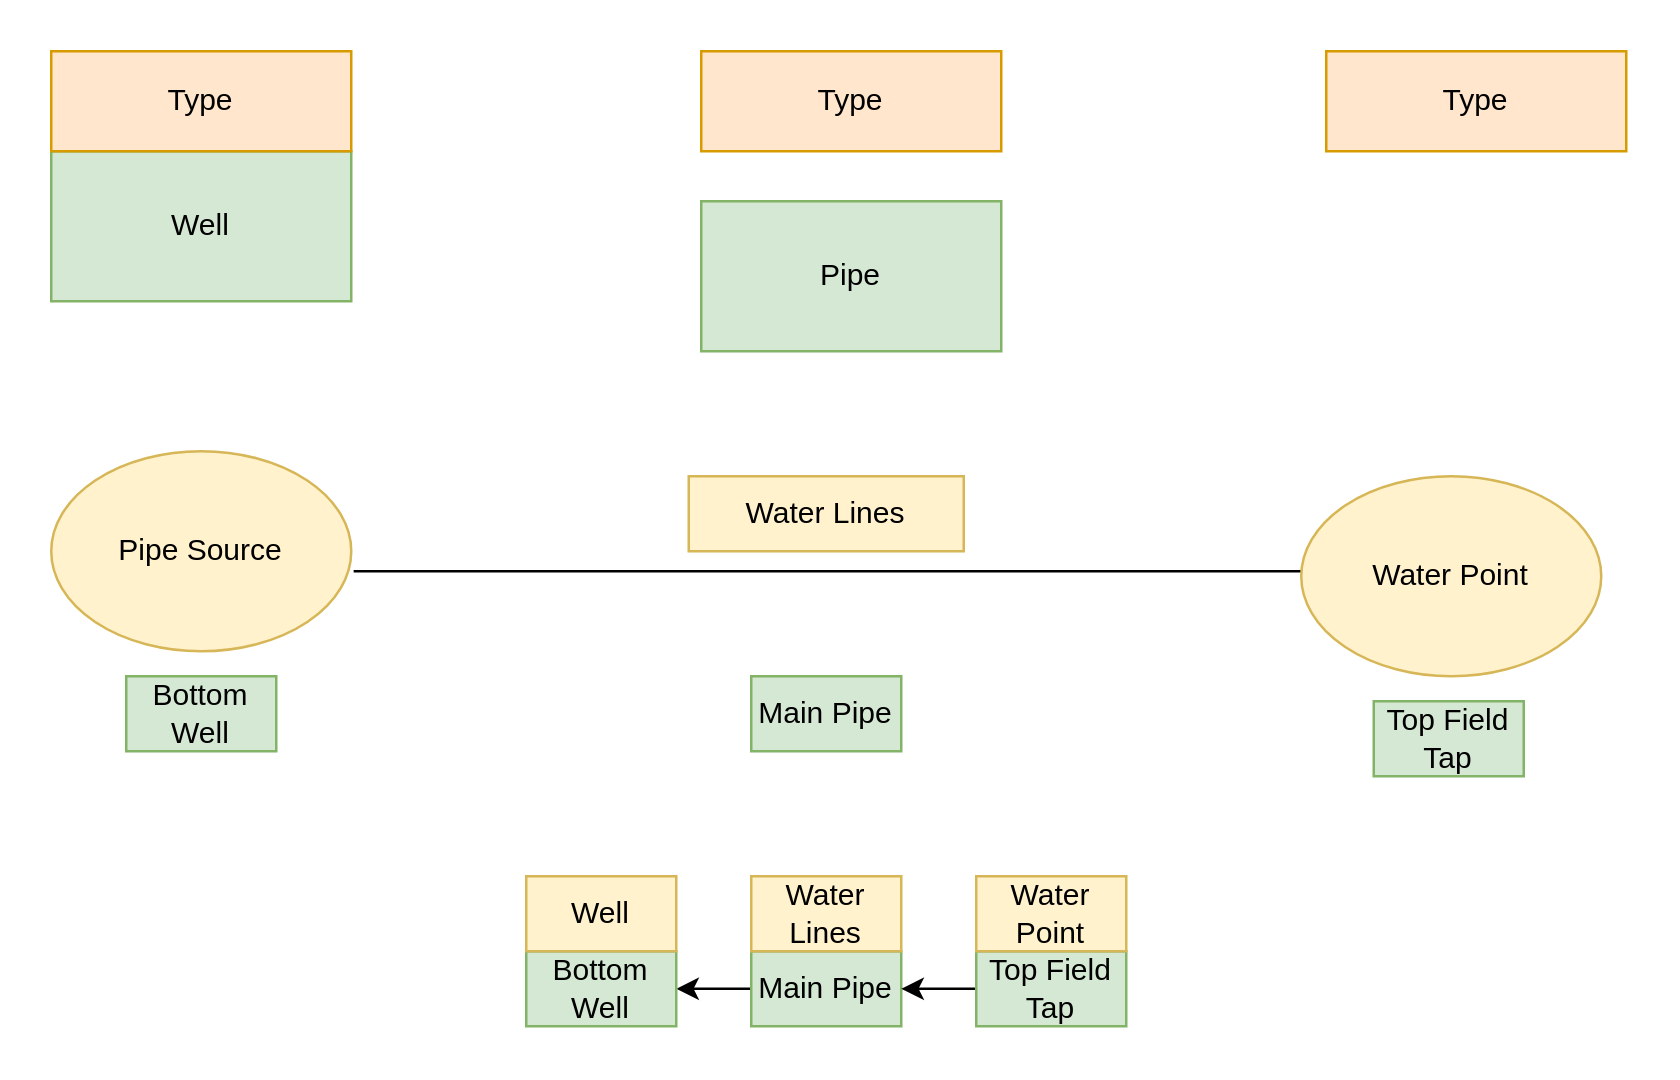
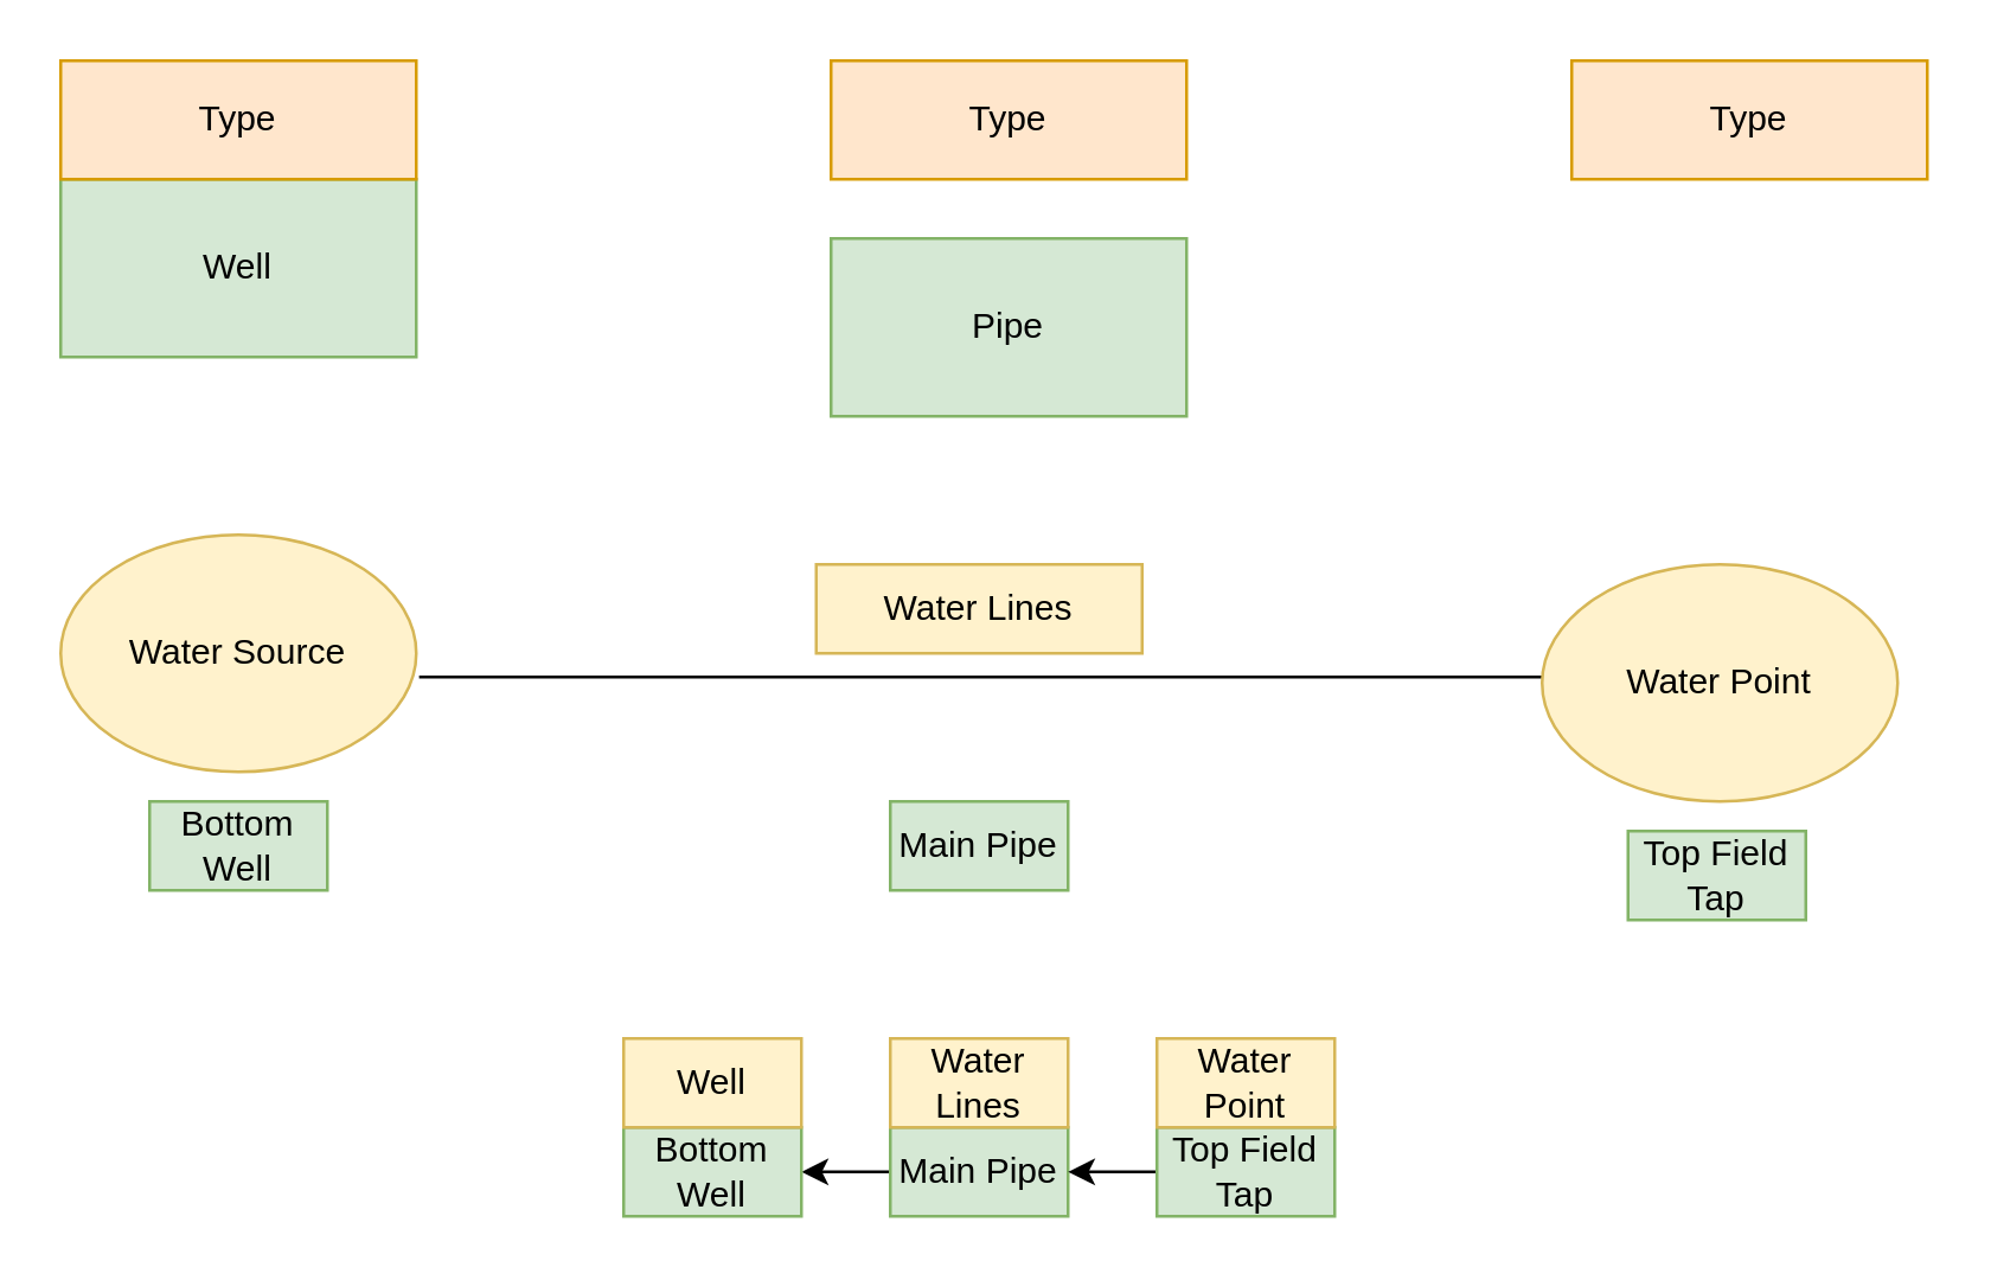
  <mxCell id="0" />
  <mxCell id="1" parent="0" />
- <mxCell id="2" value="Pipe Source" style="ellipse;whiteSpace=wrap;html=1;fillColor=#fff2cc;strokeColor=#d6b656;" vertex="1" parent="1"><mxGeometry x="20" y="180" width="120" height="80" as="geometry" /></mxCell>
+ <mxCell id="2" value="Water Source" style="ellipse;whiteSpace=wrap;html=1;fillColor=#fff2cc;strokeColor=#d6b656;" vertex="1" parent="1"><mxGeometry x="20" y="180" width="120" height="80" as="geometry" /></mxCell>
  <mxCell id="3" value="Bottom Well" style="text;html=1;strokeColor=#82b366;fillColor=#d5e8d4;align=center;verticalAlign=middle;whiteSpace=wrap;rounded=0;" vertex="1" parent="1"><mxGeometry x="50" y="270" width="60" height="30" as="geometry" /></mxCell>
  <mxCell id="4" value="" style="endArrow=none;html=1;rounded=0;exitX=1.008;exitY=0.6;exitDx=0;exitDy=0;exitPerimeter=0;" edge="1" parent="1" source="2"><mxGeometry width="50" height="50" relative="1" as="geometry"><mxPoint x="260" y="380" as="sourcePoint" /><mxPoint x="520" y="228" as="targetPoint" /></mxGeometry></mxCell>
  <mxCell id="5" value="Water Point" style="ellipse;whiteSpace=wrap;html=1;fillColor=#fff2cc;strokeColor=#d6b656;" vertex="1" parent="1"><mxGeometry x="520" y="190" width="120" height="80" as="geometry" /></mxCell>
  <mxCell id="6" value="Top Field Tap" style="text;html=1;strokeColor=#82b366;fillColor=#d5e8d4;align=center;verticalAlign=middle;whiteSpace=wrap;rounded=0;" vertex="1" parent="1"><mxGeometry x="549" y="280" width="60" height="30" as="geometry" /></mxCell>
  <mxCell id="7" value="Well" style="rounded=0;whiteSpace=wrap;html=1;fillColor=#d5e8d4;strokeColor=#82b366;" vertex="1" parent="1"><mxGeometry x="20" y="60" width="120" height="60" as="geometry" /></mxCell>
  <mxCell id="8" value="Pipe" style="rounded=0;whiteSpace=wrap;html=1;fillColor=#d5e8d4;strokeColor=#82b366;" vertex="1" parent="1"><mxGeometry x="280" y="80" width="120" height="60" as="geometry" /></mxCell>
  <mxCell id="9" value="Main Pipe" style="text;html=1;strokeColor=#82b366;fillColor=#d5e8d4;align=center;verticalAlign=middle;whiteSpace=wrap;rounded=0;" vertex="1" parent="1"><mxGeometry x="300" y="270" width="60" height="30" as="geometry" /></mxCell>
  <mxCell id="10" value="Type" style="rounded=0;whiteSpace=wrap;html=1;fillColor=#ffe6cc;strokeColor=#d79b00;" vertex="1" parent="1"><mxGeometry x="20" y="20" width="120" height="40" as="geometry" /></mxCell>
  <mxCell id="11" value="Type" style="rounded=0;whiteSpace=wrap;html=1;fillColor=#ffe6cc;strokeColor=#d79b00;" vertex="1" parent="1"><mxGeometry x="280" y="20" width="120" height="40" as="geometry" /></mxCell>
  <mxCell id="12" value="Type" style="rounded=0;whiteSpace=wrap;html=1;fillColor=#ffe6cc;strokeColor=#d79b00;" vertex="1" parent="1"><mxGeometry x="530" y="20" width="120" height="40" as="geometry" /></mxCell>
  <mxCell id="13" value="Water Lines" style="text;html=1;strokeColor=#d6b656;fillColor=#fff2cc;align=center;verticalAlign=middle;whiteSpace=wrap;rounded=0;" vertex="1" parent="1"><mxGeometry x="275" y="190" width="110" height="30" as="geometry" /></mxCell>
  <mxCell id="14" style="edgeStyle=orthogonalEdgeStyle;rounded=0;orthogonalLoop=1;jettySize=auto;html=1;" edge="1" parent="1" source="15" target="16"><mxGeometry relative="1" as="geometry" /></mxCell>
  <mxCell id="15" value="Main Pipe" style="text;html=1;strokeColor=#82b366;fillColor=#d5e8d4;align=center;verticalAlign=middle;whiteSpace=wrap;rounded=0;" vertex="1" parent="1"><mxGeometry x="300" y="380" width="60" height="30" as="geometry" /></mxCell>
  <mxCell id="16" value="Bottom Well" style="text;html=1;strokeColor=#82b366;fillColor=#d5e8d4;align=center;verticalAlign=middle;whiteSpace=wrap;rounded=0;" vertex="1" parent="1"><mxGeometry x="210" y="380" width="60" height="30" as="geometry" /></mxCell>
  <mxCell id="17" value="Well" style="rounded=0;whiteSpace=wrap;html=1;fillColor=#fff2cc;strokeColor=#d6b656;" vertex="1" parent="1"><mxGeometry x="210" y="350" width="60" height="30" as="geometry" /></mxCell>
  <mxCell id="18" value="Water Lines" style="text;html=1;strokeColor=#d6b656;fillColor=#fff2cc;align=center;verticalAlign=middle;whiteSpace=wrap;rounded=0;" vertex="1" parent="1"><mxGeometry x="300" y="350" width="60" height="30" as="geometry" /></mxCell>
  <mxCell id="19" style="edgeStyle=orthogonalEdgeStyle;rounded=0;orthogonalLoop=1;jettySize=auto;html=1;entryX=1;entryY=0.5;entryDx=0;entryDy=0;" edge="1" parent="1" source="20" target="15"><mxGeometry relative="1" as="geometry" /></mxCell>
  <mxCell id="20" value="Top Field Tap" style="text;html=1;strokeColor=#82b366;fillColor=#d5e8d4;align=center;verticalAlign=middle;whiteSpace=wrap;rounded=0;" vertex="1" parent="1"><mxGeometry x="390" y="380" width="60" height="30" as="geometry" /></mxCell>
  <mxCell id="21" value="Water Point" style="text;html=1;strokeColor=#d6b656;fillColor=#fff2cc;align=center;verticalAlign=middle;whiteSpace=wrap;rounded=0;" vertex="1" parent="1"><mxGeometry x="390" y="350" width="60" height="30" as="geometry" /></mxCell>
